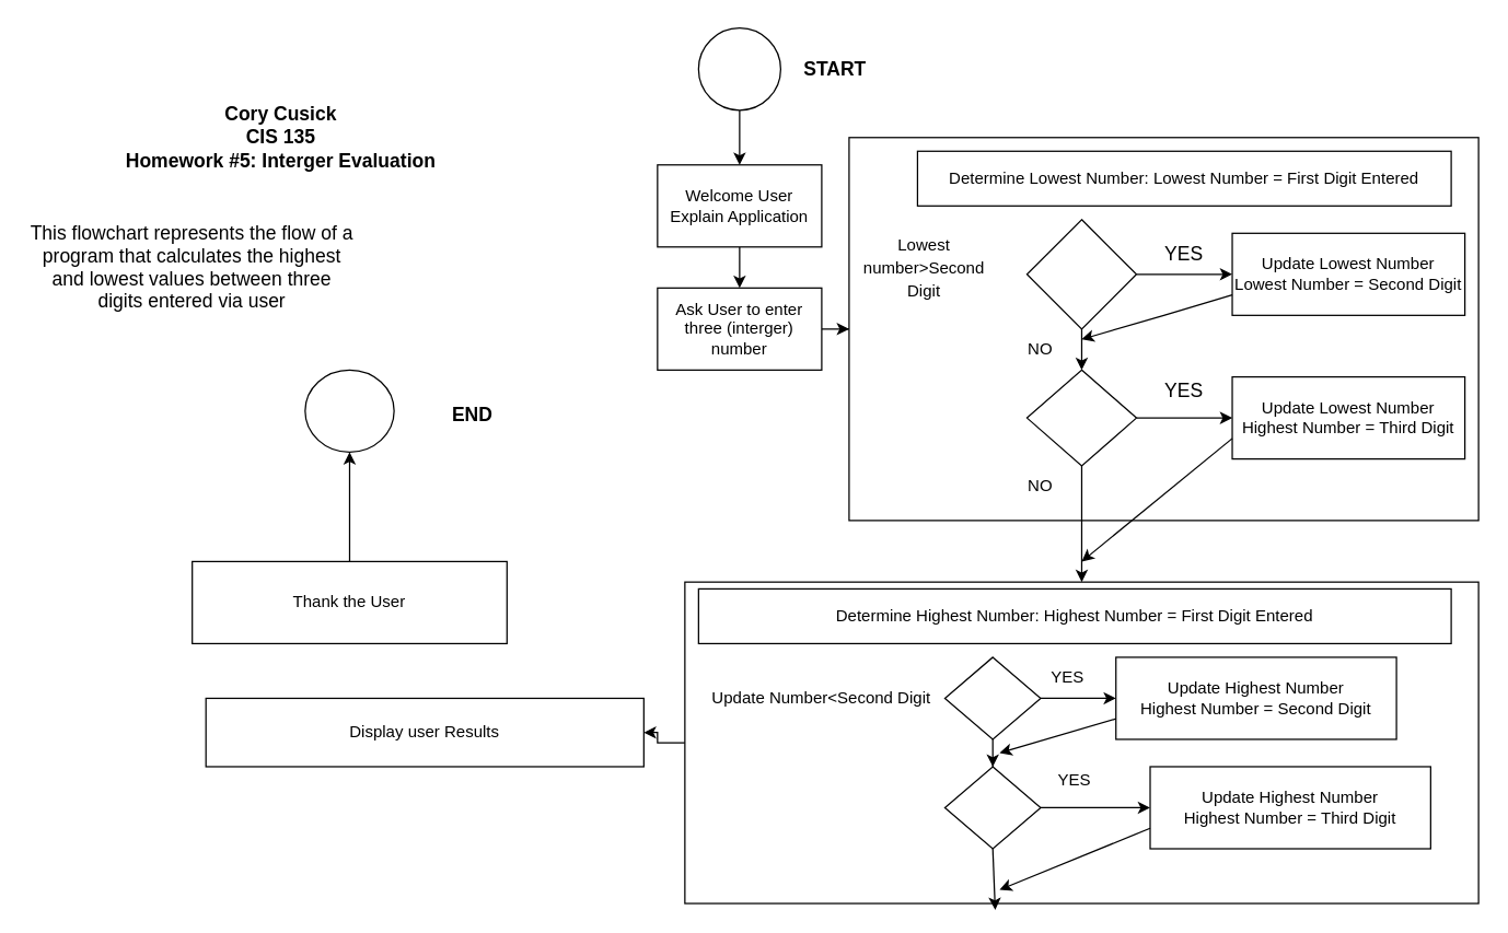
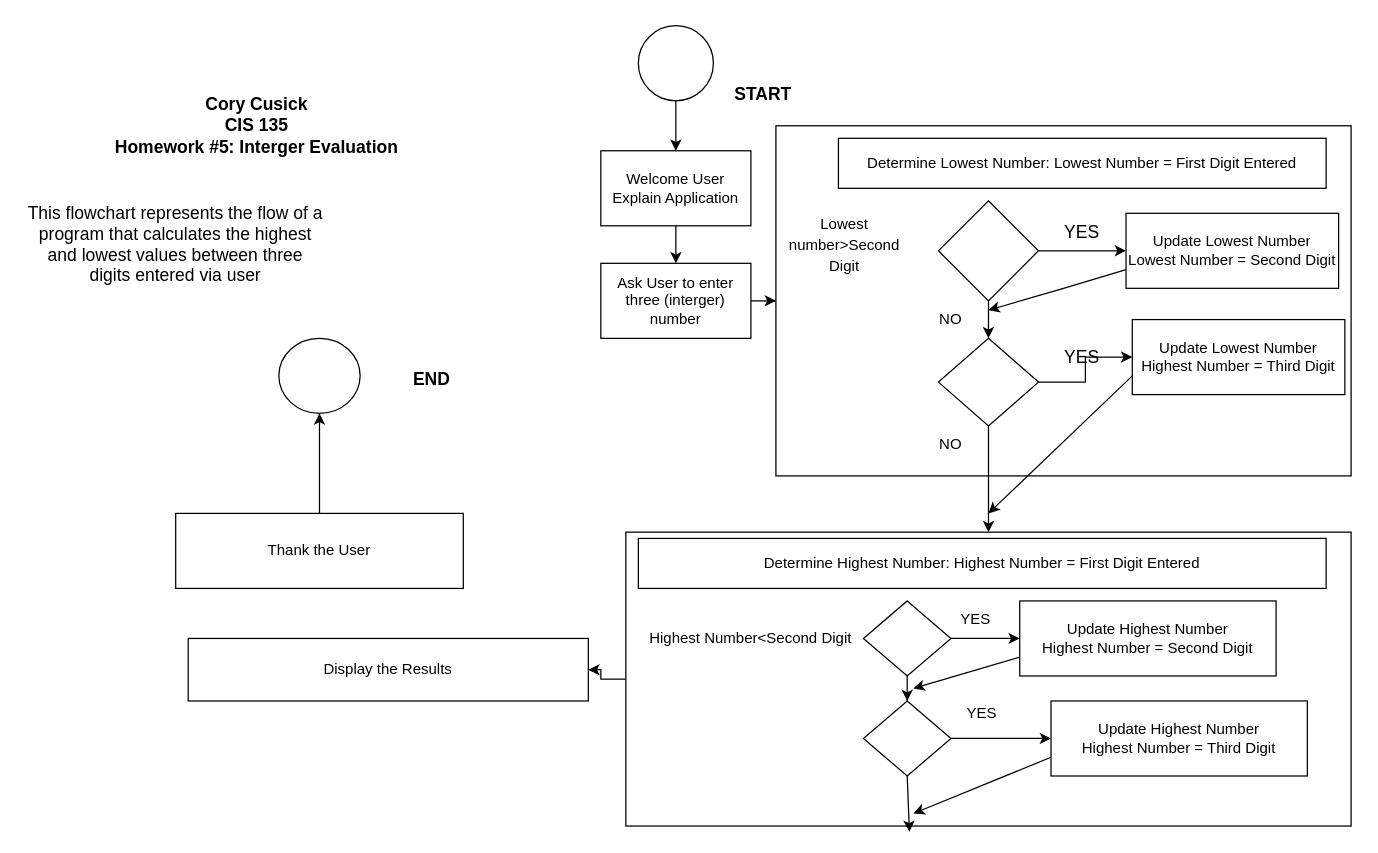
  <mxCell id="0" />
  <mxCell id="1" parent="0" />
  <mxCell id="2" value="" style="edgeStyle=orthogonalEdgeStyle;rounded=0;orthogonalLoop=1;jettySize=auto;html=1;" edge="1" parent="1" source="3" target="5"><mxGeometry relative="1" as="geometry" /></mxCell>
  <mxCell id="3" value="" style="ellipse;whiteSpace=wrap;html=1;aspect=fixed;" vertex="1" parent="1"><mxGeometry x="510" width="60" height="60" as="geometry" y="20" /></mxCell>
  <mxCell id="4" value="" style="edgeStyle=orthogonalEdgeStyle;rounded=0;orthogonalLoop=1;jettySize=auto;html=1;" edge="1" parent="1" source="5" target="7"><mxGeometry relative="1" as="geometry" /></mxCell>
  <mxCell id="5" value="Welcome User Explain Application" style="whiteSpace=wrap;html=1;" vertex="1" parent="1"><mxGeometry x="480" y="120" width="120" height="60" as="geometry" /></mxCell>
  <mxCell id="6" value="" style="edgeStyle=orthogonalEdgeStyle;rounded=0;orthogonalLoop=1;jettySize=auto;html=1;" edge="1" parent="1" source="7" target="8"><mxGeometry relative="1" as="geometry" /></mxCell>
  <mxCell id="7" value="Ask User to enter three (interger) number" style="whiteSpace=wrap;html=1;" vertex="1" parent="1"><mxGeometry x="480" y="210" width="120" height="60" as="geometry" /></mxCell>
  <mxCell id="8" value="" style="whiteSpace=wrap;html=1;" vertex="1" parent="1"><mxGeometry x="620" y="100" width="460" height="280" as="geometry" /></mxCell>
  <mxCell id="9" value="Determine Lowest Number: Lowest Number = First Digit Entered" style="rounded=0;whiteSpace=wrap;html=1;" vertex="1" parent="1"><mxGeometry x="670" y="110" width="390" height="40" as="geometry" /></mxCell>
  <mxCell id="10" value="" style="edgeStyle=orthogonalEdgeStyle;rounded=0;orthogonalLoop=1;jettySize=auto;html=1;" edge="1" parent="1" source="12" target="15"><mxGeometry relative="1" as="geometry" /></mxCell>
  <mxCell id="11" value="" style="edgeStyle=orthogonalEdgeStyle;rounded=0;orthogonalLoop=1;jettySize=auto;html=1;" edge="1" parent="1" source="12" target="16"><mxGeometry relative="1" as="geometry" /></mxCell>
  <mxCell id="12" value="" style="rhombus;whiteSpace=wrap;html=1;" vertex="1" parent="1"><mxGeometry x="750" y="160" width="80" height="80" as="geometry" /></mxCell>
  <mxCell id="13" value="" style="edgeStyle=orthogonalEdgeStyle;rounded=0;orthogonalLoop=1;jettySize=auto;html=1;" edge="1" parent="1" source="15" target="17"><mxGeometry relative="1" as="geometry" /></mxCell>
  <mxCell id="14" value="" style="edgeStyle=orthogonalEdgeStyle;rounded=0;orthogonalLoop=1;jettySize=auto;html=1;" edge="1" parent="1" source="15" target="19"><mxGeometry relative="1" as="geometry" /></mxCell>
  <mxCell id="15" value="" style="rhombus;whiteSpace=wrap;html=1;" vertex="1" parent="1"><mxGeometry x="750" y="270" width="80" height="70" as="geometry" /></mxCell>
  <mxCell id="16" value="Update Lowest Number&lt;br&gt;Lowest Number = Second Digit" style="whiteSpace=wrap;html=1;" vertex="1" parent="1"><mxGeometry x="900" y="170" width="170" height="60" as="geometry" /></mxCell>
- <mxCell id="17" value="Update Lowest Number&lt;br&gt;Highest Number = Third Digit" style="whiteSpace=wrap;html=1;" vertex="1" parent="1"><mxGeometry x="900" y="275" width="170" height="60" as="geometry" /></mxCell>
+ <mxCell id="17" value="Update Lowest Number&lt;br&gt;Highest Number = Third Digit" style="whiteSpace=wrap;html=1;" vertex="1" parent="1"><mxGeometry x="905" y="255" width="170" height="60" as="geometry" /></mxCell>
  <mxCell id="18" value="" style="edgeStyle=orthogonalEdgeStyle;rounded=0;orthogonalLoop=1;jettySize=auto;html=1;" edge="1" parent="1" source="19" target="28"><mxGeometry relative="1" as="geometry" /></mxCell>
  <mxCell id="19" value="" style="whiteSpace=wrap;html=1;" vertex="1" parent="1"><mxGeometry x="500" y="425" width="580" height="235" as="geometry" /></mxCell>
  <mxCell id="20" value="Determine Highest Number: Highest Number = First Digit Entered" style="rounded=0;whiteSpace=wrap;html=1;" vertex="1" parent="1"><mxGeometry x="510" y="430" width="550" height="40" as="geometry" /></mxCell>
  <mxCell id="21" value="" style="edgeStyle=orthogonalEdgeStyle;rounded=0;orthogonalLoop=1;jettySize=auto;html=1;" edge="1" parent="1" source="23" target="25"><mxGeometry relative="1" as="geometry" /></mxCell>
  <mxCell id="22" value="" style="edgeStyle=orthogonalEdgeStyle;rounded=0;orthogonalLoop=1;jettySize=auto;html=1;" edge="1" parent="1" source="23" target="26"><mxGeometry relative="1" as="geometry" /></mxCell>
  <mxCell id="23" value="" style="rhombus;whiteSpace=wrap;html=1;" vertex="1" parent="1"><mxGeometry x="690" y="480" width="70" height="60" as="geometry" /></mxCell>
  <mxCell id="24" value="" style="edgeStyle=orthogonalEdgeStyle;rounded=0;orthogonalLoop=1;jettySize=auto;html=1;" edge="1" parent="1" source="25" target="27"><mxGeometry relative="1" as="geometry" /></mxCell>
  <mxCell id="25" value="" style="rhombus;whiteSpace=wrap;html=1;" vertex="1" parent="1"><mxGeometry x="690" y="560" width="70" height="60" as="geometry" /></mxCell>
  <mxCell id="26" value="Update Highest Number&lt;br&gt;Highest Number = Second Digit" style="whiteSpace=wrap;html=1;" vertex="1" parent="1"><mxGeometry x="815" y="480" width="205" height="60" as="geometry" /></mxCell>
  <mxCell id="27" value="Update Highest Number&lt;br&gt;Highest Number = Third Digit" style="whiteSpace=wrap;html=1;" vertex="1" parent="1"><mxGeometry x="840" y="560" width="205" height="60" as="geometry" /></mxCell>
- <mxCell id="28" value="Display user Results" style="whiteSpace=wrap;html=1;" vertex="1" parent="1"><mxGeometry x="150" y="510" width="320" height="50" as="geometry" /></mxCell>
+ <mxCell id="28" value="Display the Results" style="whiteSpace=wrap;html=1;" vertex="1" parent="1"><mxGeometry x="150" y="510" width="320" height="50" as="geometry" /></mxCell>
  <mxCell id="29" value="" style="edgeStyle=orthogonalEdgeStyle;rounded=0;orthogonalLoop=1;jettySize=auto;html=1;" edge="1" parent="1" source="30" target="31"><mxGeometry relative="1" as="geometry" /></mxCell>
  <mxCell id="30" value="Thank the User" style="whiteSpace=wrap;html=1;" vertex="1" parent="1"><mxGeometry x="140" y="410" width="230" height="60" as="geometry" /></mxCell>
  <mxCell id="31" value="" style="ellipse;whiteSpace=wrap;html=1;" vertex="1" parent="1"><mxGeometry x="222.5" y="270" width="65" height="60" as="geometry" /></mxCell>
- <mxCell id="32" value="&lt;font style=&quot;font-size: 14px;&quot;&gt;&lt;b&gt;START&lt;/b&gt;&lt;/font&gt;" style="text;html=1;strokeColor=none;fillColor=none;align=center;verticalAlign=middle;whiteSpace=wrap;rounded=0;" vertex="1" parent="1"><mxGeometry x="580" y="35" width="60" height="30" as="geometry" /></mxCell>
+ <mxCell id="32" value="&lt;font style=&quot;font-size: 14px;&quot;&gt;&lt;b&gt;START&lt;/b&gt;&lt;/font&gt;" style="text;html=1;strokeColor=none;fillColor=none;align=center;verticalAlign=middle;whiteSpace=wrap;rounded=0;" vertex="1" parent="1"><mxGeometry x="580" y="60" width="60" height="30" as="geometry" /></mxCell>
  <mxCell id="33" value="YES" style="text;html=1;strokeColor=none;fillColor=none;align=center;verticalAlign=middle;whiteSpace=wrap;rounded=0;fontSize=14;" vertex="1" parent="1"><mxGeometry x="835" y="170" width="60" height="30" as="geometry" /></mxCell>
  <mxCell id="34" value="YES" style="text;html=1;strokeColor=none;fillColor=none;align=center;verticalAlign=middle;whiteSpace=wrap;rounded=0;fontSize=14;" vertex="1" parent="1"><mxGeometry x="835" y="270" width="60" height="30" as="geometry" /></mxCell>
  <mxCell id="35" value="&lt;font style=&quot;font-size: 12px;&quot;&gt;Lowest number&amp;gt;Second Digit&lt;/font&gt;" style="text;html=1;strokeColor=none;fillColor=none;align=center;verticalAlign=middle;whiteSpace=wrap;rounded=0;fontSize=14;" vertex="1" parent="1"><mxGeometry x="620" y="180" width="110" height="30" as="geometry" /></mxCell>
  <mxCell id="36" value="NO" style="text;html=1;strokeColor=none;fillColor=none;align=center;verticalAlign=middle;whiteSpace=wrap;rounded=0;fontSize=12;" vertex="1" parent="1"><mxGeometry x="730" y="240" width="60" height="30" as="geometry" /></mxCell>
  <mxCell id="37" value="NO" style="text;html=1;strokeColor=none;fillColor=none;align=center;verticalAlign=middle;whiteSpace=wrap;rounded=0;fontSize=12;" vertex="1" parent="1"><mxGeometry x="730" y="340" width="60" height="30" as="geometry" /></mxCell>
  <mxCell id="38" value="" style="endArrow=classic;html=1;rounded=0;fontSize=12;exitX=0;exitY=0.75;exitDx=0;exitDy=0;entryX=1;entryY=0.25;entryDx=0;entryDy=0;" edge="1" parent="1" source="16" target="36"><mxGeometry width="50" height="50" relative="1" as="geometry"><mxPoint x="780" y="360" as="sourcePoint" /><mxPoint x="830" y="310" as="targetPoint" /><Array as="points"><mxPoint x="850" y="230" /></Array></mxGeometry></mxCell>
  <mxCell id="39" value="" style="endArrow=classic;html=1;rounded=0;fontSize=12;exitX=0;exitY=0.75;exitDx=0;exitDy=0;" edge="1" parent="1" source="17"><mxGeometry width="50" height="50" relative="1" as="geometry"><mxPoint x="780" y="360" as="sourcePoint" /><mxPoint x="790" y="410" as="targetPoint" /></mxGeometry></mxCell>
  <mxCell id="40" value="YES" style="text;html=1;strokeColor=none;fillColor=none;align=center;verticalAlign=middle;whiteSpace=wrap;rounded=0;fontSize=12;" vertex="1" parent="1"><mxGeometry x="750" y="480" width="60" height="30" as="geometry" /></mxCell>
  <mxCell id="41" value="YES" style="text;html=1;strokeColor=none;fillColor=none;align=center;verticalAlign=middle;whiteSpace=wrap;rounded=0;fontSize=12;" vertex="1" parent="1"><mxGeometry x="755" y="555" width="60" height="30" as="geometry" /></mxCell>
- <mxCell id="42" value="Update Number&amp;lt;Second Digit" style="text;html=1;strokeColor=none;fillColor=none;align=center;verticalAlign=middle;whiteSpace=wrap;rounded=0;fontSize=12;" vertex="1" parent="1"><mxGeometry x="510" y="495" width="180" height="30" as="geometry" /></mxCell>
+ <mxCell id="42" value="Highest Number&amp;lt;Second Digit" style="text;html=1;strokeColor=none;fillColor=none;align=center;verticalAlign=middle;whiteSpace=wrap;rounded=0;fontSize=12;" vertex="1" parent="1"><mxGeometry x="510" y="495" width="180" height="30" as="geometry" /></mxCell>
  <mxCell id="43" value="" style="endArrow=classic;html=1;rounded=0;fontSize=12;exitX=0;exitY=0.75;exitDx=0;exitDy=0;" edge="1" parent="1" source="26"><mxGeometry width="50" height="50" relative="1" as="geometry"><mxPoint x="720" y="410" as="sourcePoint" /><mxPoint x="730" y="550" as="targetPoint" /></mxGeometry></mxCell>
  <mxCell id="44" value="" style="endArrow=classic;html=1;rounded=0;fontSize=12;exitX=0;exitY=0.75;exitDx=0;exitDy=0;" edge="1" parent="1" source="27"><mxGeometry width="50" height="50" relative="1" as="geometry"><mxPoint x="730" y="430" as="sourcePoint" /><mxPoint x="730" y="650" as="targetPoint" /></mxGeometry></mxCell>
  <mxCell id="45" value="" style="endArrow=classic;html=1;rounded=0;fontSize=12;exitX=0.5;exitY=1;exitDx=0;exitDy=0;entryX=0.391;entryY=1.02;entryDx=0;entryDy=0;entryPerimeter=0;" edge="1" parent="1" source="25" target="19"><mxGeometry width="50" height="50" relative="1" as="geometry"><mxPoint x="730" y="430" as="sourcePoint" /><mxPoint x="780" y="380" as="targetPoint" /></mxGeometry></mxCell>
  <mxCell id="46" value="&lt;b&gt;&lt;font style=&quot;font-size: 14px;&quot;&gt;END&lt;/font&gt;&lt;/b&gt;" style="text;html=1;strokeColor=none;fillColor=none;align=center;verticalAlign=middle;whiteSpace=wrap;rounded=0;fontSize=12;" vertex="1" parent="1"><mxGeometry x="300" y="285" width="90" height="35" as="geometry" /></mxCell>
  <mxCell id="47" value="&lt;b&gt;Cory Cusick&lt;br&gt;CIS 135&lt;br&gt;Homework #5: Interger Evaluation&lt;/b&gt;" style="text;html=1;strokeColor=none;fillColor=none;align=center;verticalAlign=middle;whiteSpace=wrap;rounded=0;fontSize=14;" vertex="1" parent="1"><mxGeometry x="70" y="50" width="270" height="100" as="geometry" /></mxCell>
  <mxCell id="48" value="This flowchart represents the flow of a program that calculates the highest and lowest values between three digits entered via user" style="text;html=1;strokeColor=none;fillColor=none;align=center;verticalAlign=middle;whiteSpace=wrap;rounded=0;fontSize=14;" vertex="1" parent="1"><mxGeometry x="20" y="150" width="240" height="90" as="geometry" /></mxCell>
